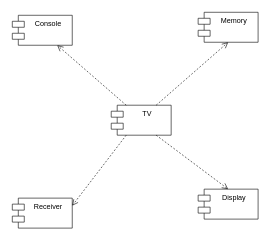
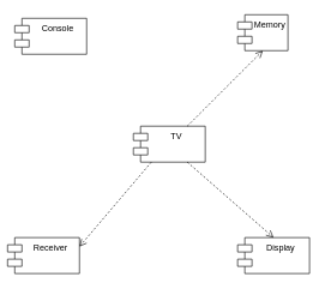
  <mxCell id="0" />
  <mxCell id="1" parent="0" />
  <mxCell id="2" value="Console" style="shape=module;align=left;spacingLeft=20;align=center;verticalAlign=top;" vertex="1" parent="1"><mxGeometry x="20" y="25" width="100" height="50" as="geometry" /></mxCell>
- <mxCell id="3" value="Display" style="shape=module;align=left;spacingLeft=20;align=center;verticalAlign=top;" vertex="1" parent="1"><mxGeometry x="330" y="315" width="100" height="50" as="geometry" /></mxCell>
- <mxCell id="4" value="Receiver" style="shape=module;align=left;spacingLeft=20;align=center;verticalAlign=top;" vertex="1" parent="1"><mxGeometry x="20" y="330" width="100" height="50" as="geometry" /></mxCell>
- <mxCell id="5" value="Memory" style="shape=module;align=left;spacingLeft=20;align=center;verticalAlign=top;" vertex="1" parent="1"><mxGeometry x="330" y="20" width="100" height="50" as="geometry" /></mxCell>
+ <mxCell id="3" value="Display" style="shape=module;align=left;spacingLeft=20;align=center;verticalAlign=top;" vertex="1" parent="1"><mxGeometry x="330" y="330" width="100" height="50" as="geometry" /></mxCell>
+ <mxCell id="4" value="Receiver" style="shape=module;align=left;spacingLeft=20;align=center;verticalAlign=top;" vertex="1" parent="1"><mxGeometry x="10" y="330" width="100" height="50" as="geometry" /></mxCell>
+ <mxCell id="5" value="Memory" style="shape=module;align=left;spacingLeft=20;align=center;verticalAlign=top;" vertex="1" parent="1"><mxGeometry x="330" y="20" width="70" height="50" as="geometry" /></mxCell>
  <mxCell id="6" value="TV" style="shape=module;align=left;spacingLeft=20;align=center;verticalAlign=top;" vertex="1" parent="1"><mxGeometry x="185" y="175" width="100" height="50" as="geometry" /></mxCell>
  <mxCell id="7" value="" style="html=1;verticalAlign=bottom;endArrow=open;dashed=1;endSize=8;rounded=0;exitX=0.25;exitY=1;exitDx=0;exitDy=0;entryX=1;entryY=0.25;entryDx=0;entryDy=0;" edge="1" parent="1" source="6" target="4"><mxGeometry relative="1" as="geometry"><mxPoint x="340" y="290" as="sourcePoint" /><mxPoint x="260" y="290" as="targetPoint" /></mxGeometry></mxCell>
  <mxCell id="8" value="" style="html=1;verticalAlign=bottom;endArrow=open;dashed=1;endSize=8;rounded=0;exitX=0.75;exitY=0;exitDx=0;exitDy=0;entryX=0.5;entryY=1;entryDx=0;entryDy=0;" edge="1" parent="1" source="6" target="5"><mxGeometry relative="1" as="geometry"><mxPoint x="405" y="130" as="sourcePoint" /><mxPoint x="300" y="242.5" as="targetPoint" /></mxGeometry></mxCell>
- <mxCell id="9" value="" style="html=1;verticalAlign=bottom;endArrow=open;dashed=1;endSize=8;rounded=0;exitX=0.25;exitY=0;exitDx=0;exitDy=0;entryX=0.75;entryY=1;entryDx=0;entryDy=0;" edge="1" parent="1" source="6" target="2"><mxGeometry relative="1" as="geometry"><mxPoint x="205" y="40" as="sourcePoint" /><mxPoint x="100" y="152.5" as="targetPoint" /></mxGeometry></mxCell>
  <mxCell id="10" value="" style="html=1;verticalAlign=bottom;endArrow=open;dashed=1;endSize=8;rounded=0;exitX=0.75;exitY=1;exitDx=0;exitDy=0;entryX=0.5;entryY=0;entryDx=0;entryDy=0;" edge="1" parent="1" source="6" target="3"><mxGeometry relative="1" as="geometry"><mxPoint x="255" y="260" as="sourcePoint" /><mxPoint x="150" y="372.5" as="targetPoint" /></mxGeometry></mxCell>
  <mxCell id="11" style="edgeStyle=orthogonalEdgeStyle;rounded=0;orthogonalLoop=1;jettySize=auto;html=1;exitX=0.5;exitY=1;exitDx=0;exitDy=0;" edge="1" parent="1" source="3" target="3"><mxGeometry relative="1" as="geometry" /></mxCell>
